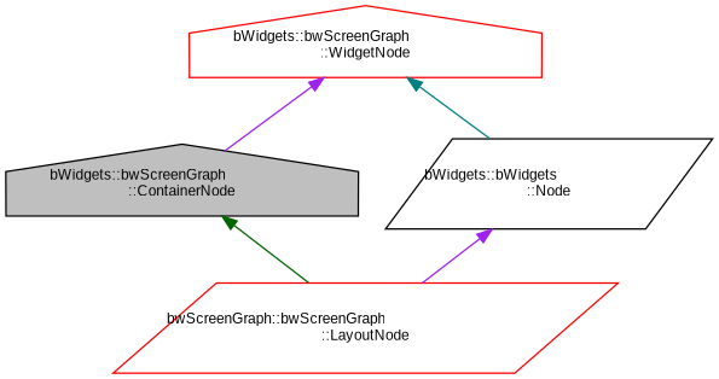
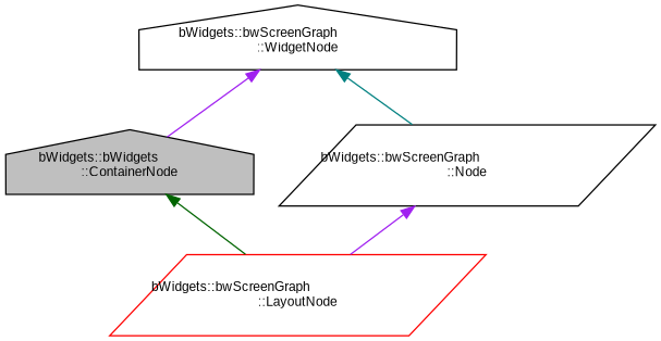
  digraph {
    fontname="Liberation Sans"
    node [color=black fillcolor=white fontname="Liberation Sans" fontsize=10 shape=house style=filled]
    edge [color=purple dir=back fontname="Liberation Sans" fontsize=10 labelfontname=Helvetica labelfontsize=10 style=solid]
-   n1 [fillcolor=grey75 fontcolor=black height=0.2 label="bWidgets::bwScreenGraph\l::ContainerNode" width=0.4]
-   n2 [color=red height=0.2 label="bwScreenGraph::bwScreenGraph\l::LayoutNode" shape=parallelogram width=0.4]
-   n3 [height=0.2 label="bWidgets::bWidgets\l::Node" shape=parallelogram width=0.4]
-   n4 [color=red height=0.2 label="bWidgets::bwScreenGraph\l::WidgetNode" width=0.4]
+   n1 [fillcolor=grey75 fontcolor=black height=0.2 label="bWidgets::bWidgets\l::ContainerNode" width=0.4]
+   n2 [color=red height=0.2 label="bWidgets::bwScreenGraph\l::LayoutNode" shape=parallelogram width=0.4]
+   n3 [height=0.2 label="bWidgets::bwScreenGraph\l::Node" shape=parallelogram width=0.4]
+   n4 [height=0.2 label="bWidgets::bwScreenGraph\l::WidgetNode" width=0.4]
    n1 -> n2 [color=darkgreen]
    n3 -> n2
    n4 -> n1
    n4 -> n3 [color=teal]
  }
